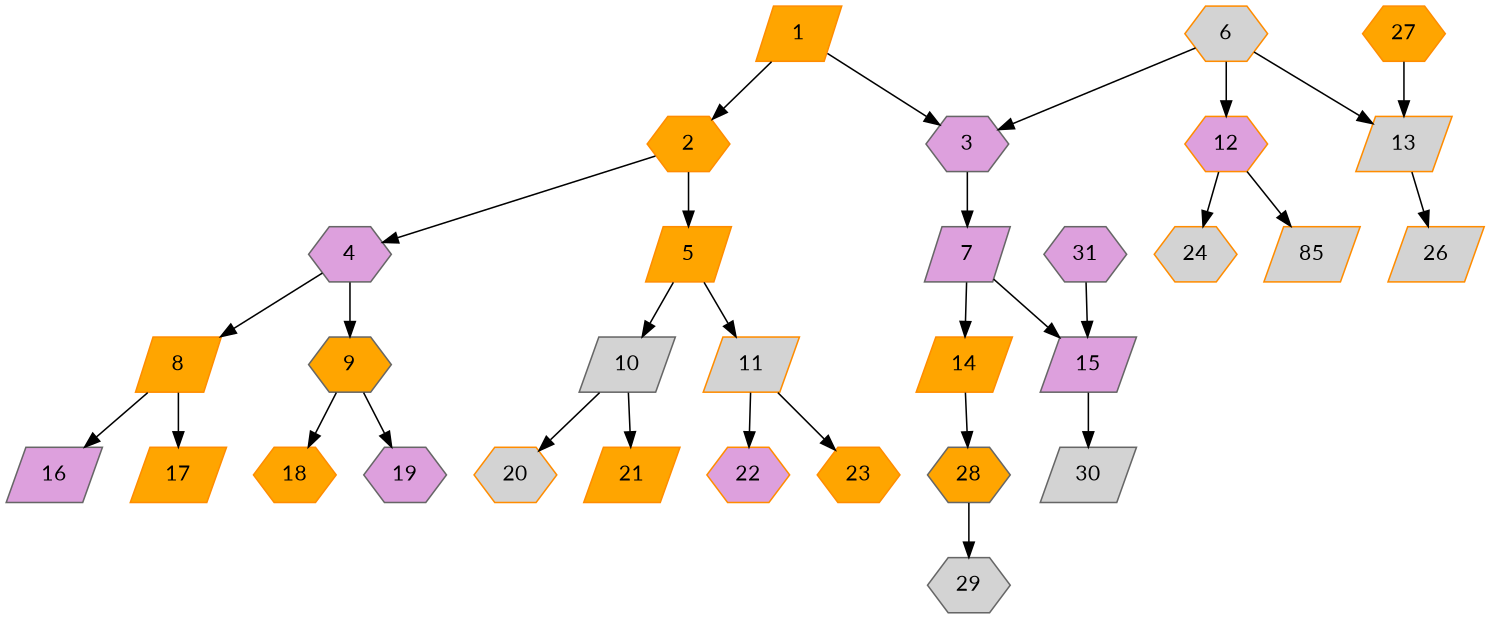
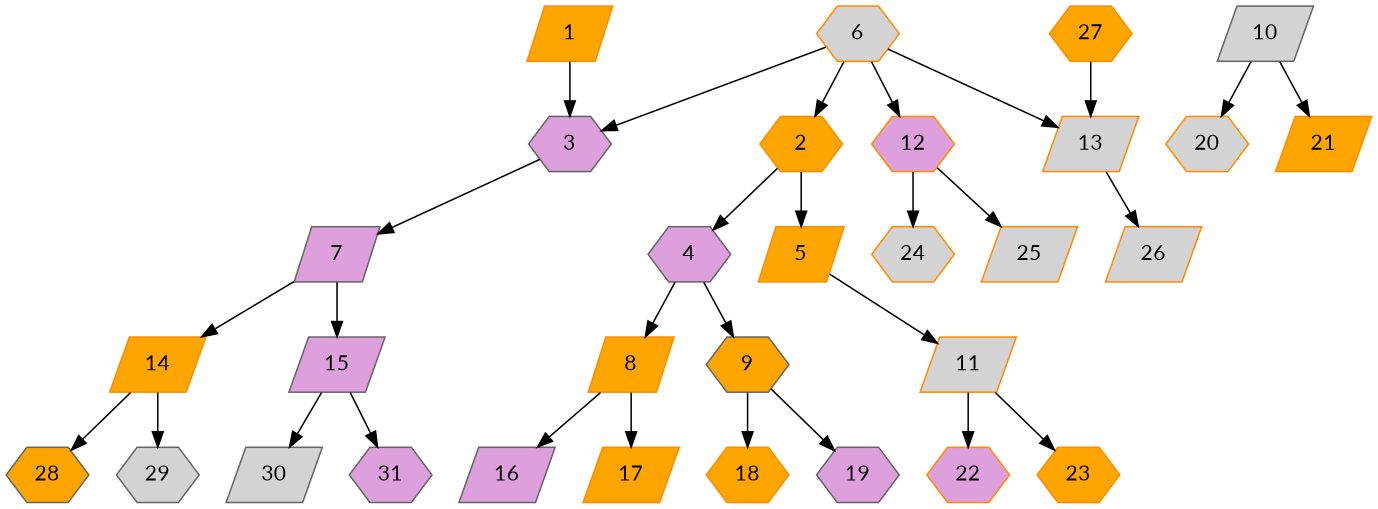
  digraph {
    fontname=Lato
    node [color=darkorange fillcolor=orange fontname=Lato shape=hexagon style=filled]
    edge [fontname=Lato]
    1 [shape=parallelogram]
    2
    3 [color=gray40 fillcolor=plum]
    4 [color=gray40 fillcolor=plum]
    5 [shape=parallelogram]
    7 [color=gray40 fillcolor=plum shape=parallelogram]
    8 [shape=parallelogram]
    9 [color=gray40]
    10 [color=gray40 fillcolor=lightgrey shape=parallelogram]
    11 [fillcolor=lightgrey shape=parallelogram]
    6 [fillcolor=lightgrey]
    12 [fillcolor=plum]
    13 [fillcolor=lightgrey shape=parallelogram]
    14 [shape=parallelogram]
    15 [color=gray40 fillcolor=plum shape=parallelogram]
    16 [color=gray40 fillcolor=plum shape=parallelogram]
    17 [shape=parallelogram]
    18
    19 [color=gray40 fillcolor=plum]
    20 [fillcolor=lightgrey]
    21 [shape=parallelogram]
    22 [fillcolor=plum]
    23
    24 [fillcolor=lightgrey]
-   25 [fillcolor=lightgrey shape=parallelogram label=85]
+   25 [fillcolor=lightgrey shape=parallelogram]
    26 [fillcolor=lightgrey shape=parallelogram]
    28 [color=gray40]
    29 [color=gray40 fillcolor=lightgrey]
    30 [color=gray40 fillcolor=lightgrey shape=parallelogram]
    31 [color=gray40 fillcolor=plum]
    27
-   1 -> 2
+   6 -> 2
    1 -> 3
    2 -> 4
    2 -> 5
    3 -> 7
    4 -> 8
    4 -> 9
-   5 -> 10
    5 -> 11
    7 -> 14
    7 -> 15
    8 -> 16
    8 -> 17
    9 -> 18
    9 -> 19
    10 -> 20
    10 -> 21
    11 -> 22
    11 -> 23
    6 -> 3
    6 -> 12
    6 -> 13
    12 -> 24
    12 -> 25
    13 -> 26
    14 -> 28
-   28 -> 29
+   14 -> 29
    15 -> 30
-   31 -> 15
+   15 -> 31
    27 -> 13
  }
